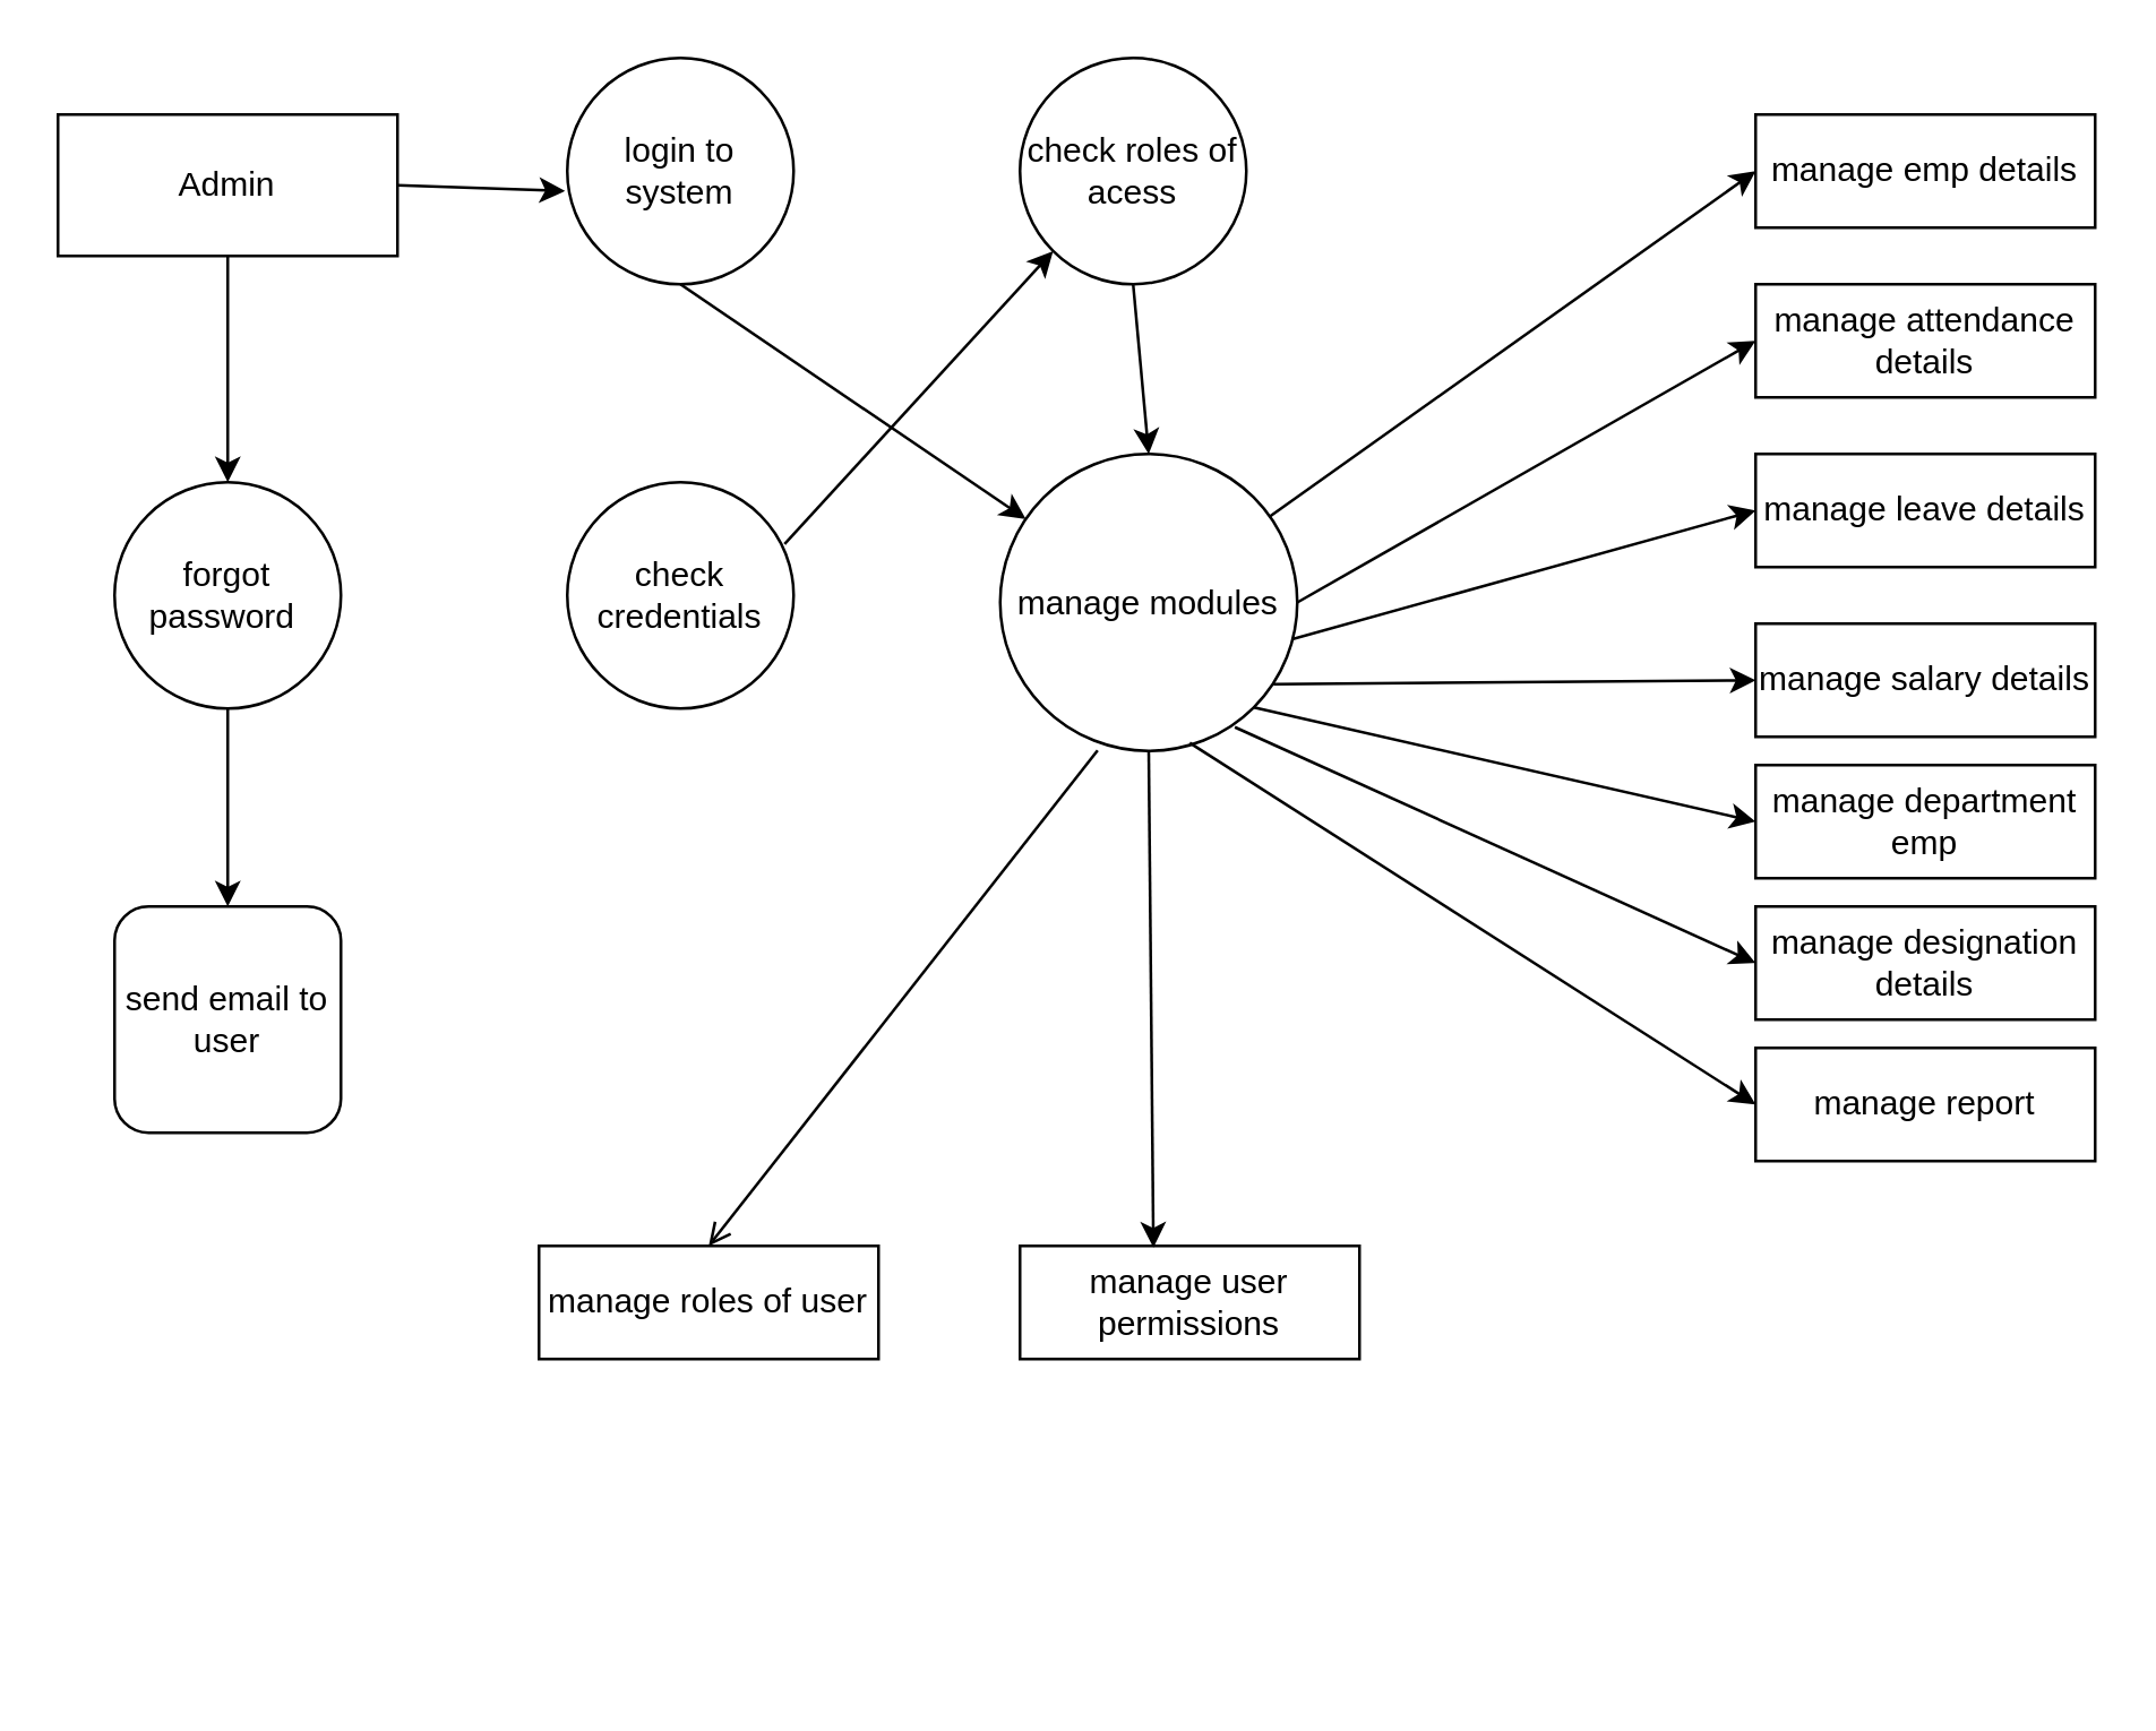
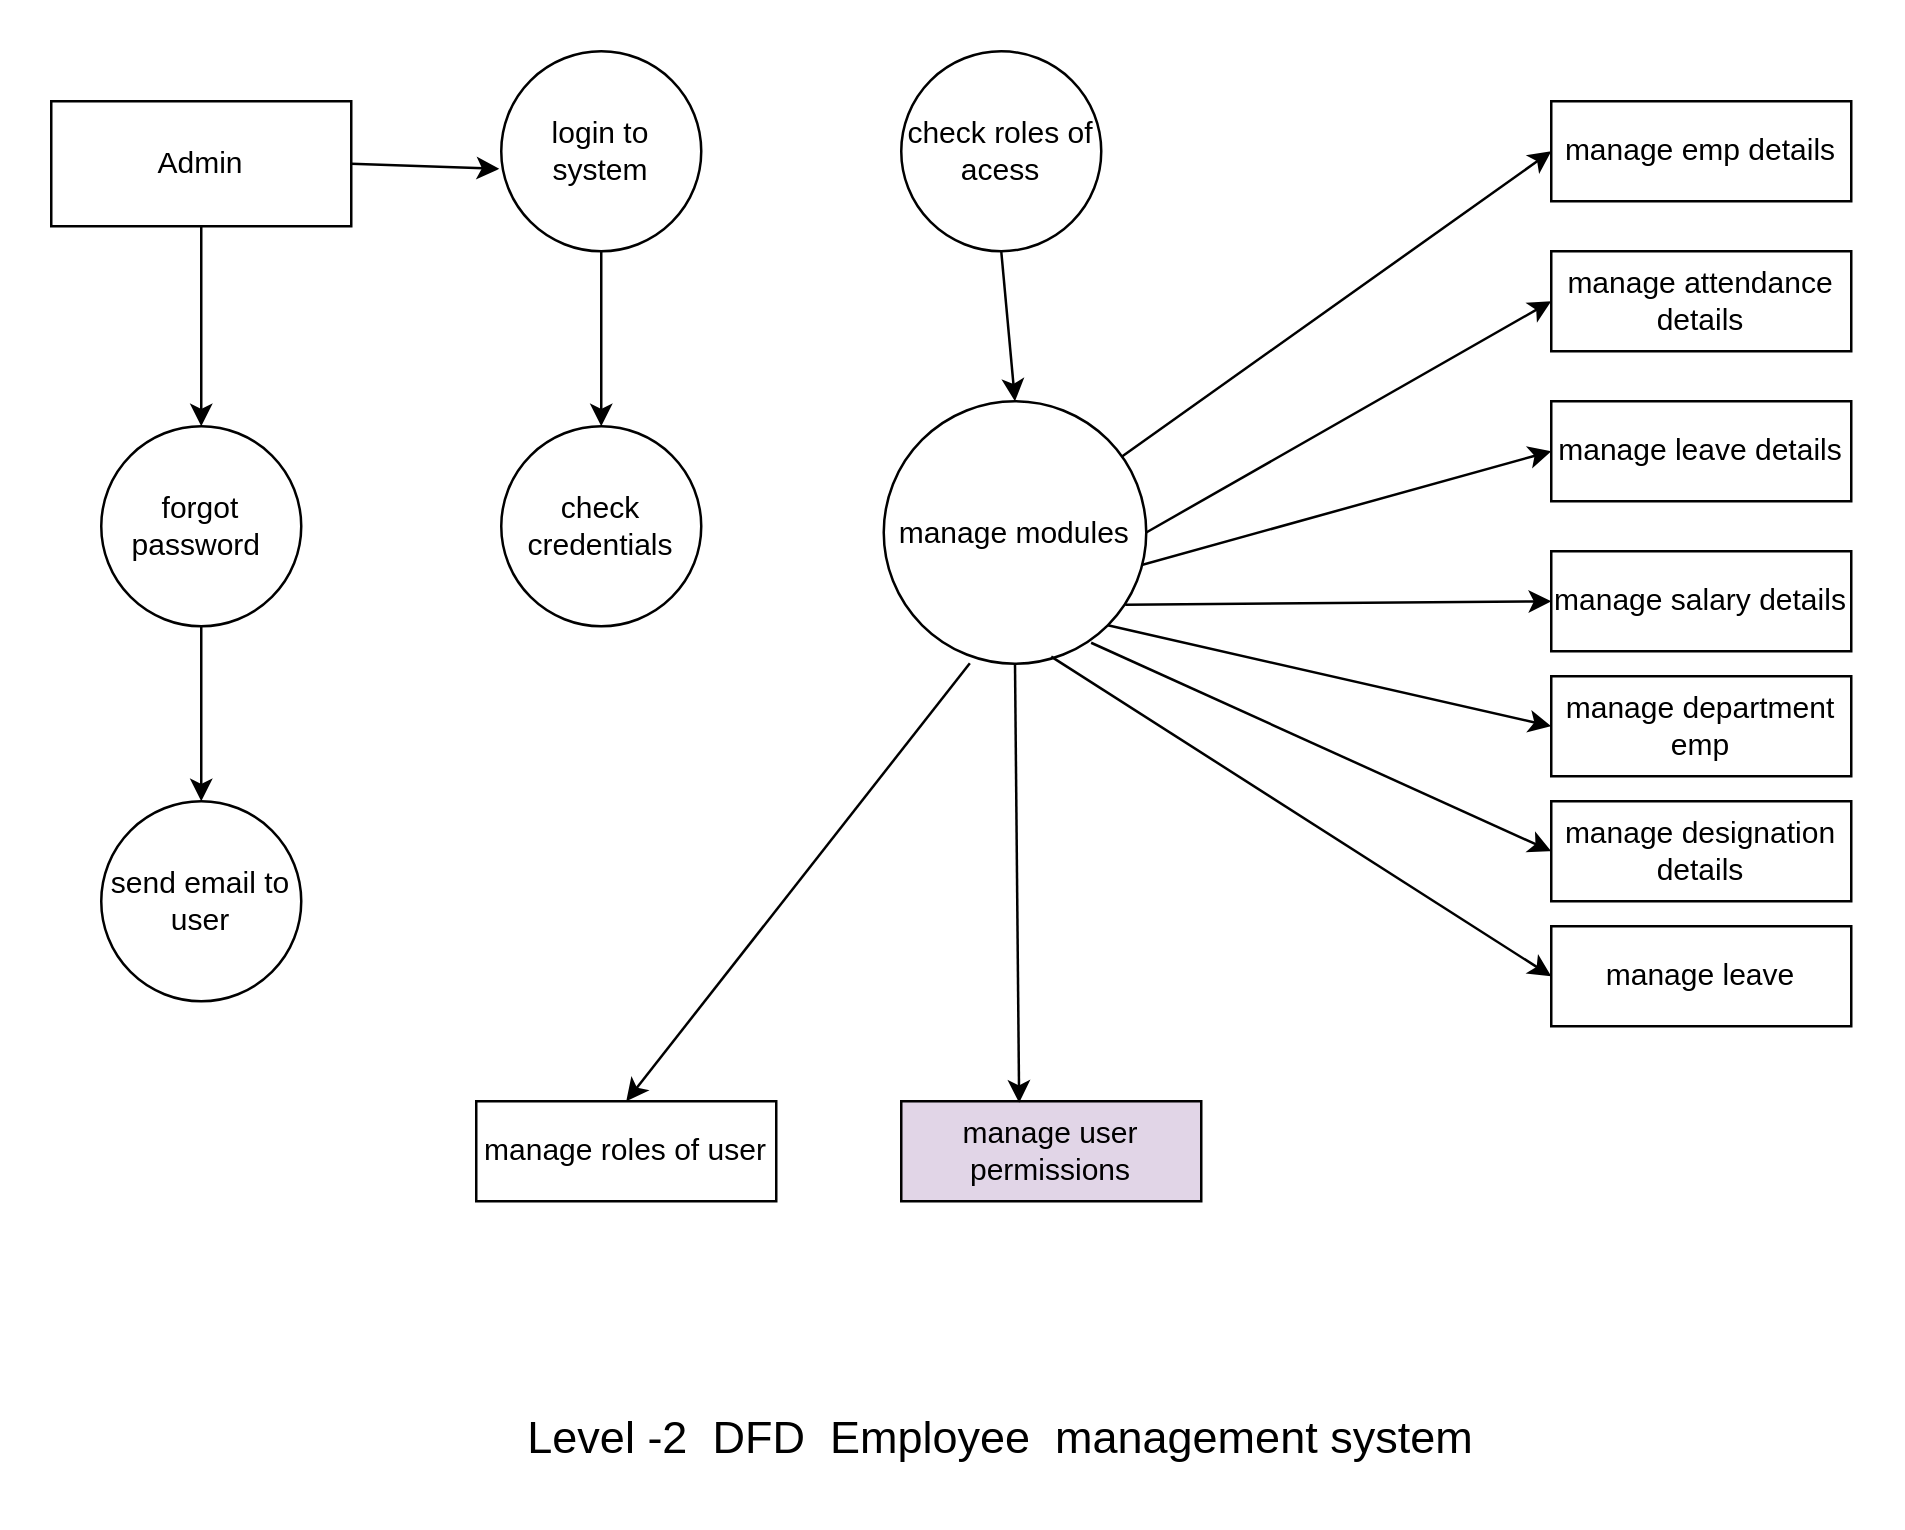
  <mxCell id="0" />
  <mxCell id="1" parent="0" />
  <mxCell id="2" value="login to system" style="ellipse;whiteSpace=wrap;html=1;aspect=fixed;" parent="1" vertex="1"><mxGeometry x="200" y="20" width="80" height="80" as="geometry" /></mxCell>
  <mxCell id="3" value="check credentials" style="ellipse;whiteSpace=wrap;html=1;aspect=fixed;" parent="1" vertex="1"><mxGeometry x="200" y="170" width="80" height="80" as="geometry" /></mxCell>
  <mxCell id="4" value="check roles of acess" style="ellipse;whiteSpace=wrap;html=1;aspect=fixed;" parent="1" vertex="1"><mxGeometry x="360" y="20" width="80" height="80" as="geometry" /></mxCell>
  <mxCell id="5" value="forgot&lt;br&gt;password&amp;nbsp;" style="ellipse;whiteSpace=wrap;html=1;aspect=fixed;" parent="1" vertex="1"><mxGeometry x="40" y="170" width="80" height="80" as="geometry" /></mxCell>
- <mxCell id="6" value="send email to user" style="whiteSpace=wrap;html=1;aspect=fixed;rounded=1;" parent="1" vertex="1"><mxGeometry x="40" y="320" width="80" height="80" as="geometry" /></mxCell>
+ <mxCell id="6" value="send email to user" style="ellipse;whiteSpace=wrap;html=1;aspect=fixed;" parent="1" vertex="1"><mxGeometry x="40" y="320" width="80" height="80" as="geometry" /></mxCell>
  <mxCell id="7" value="Admin" style="rounded=0;whiteSpace=wrap;html=1;" parent="1" vertex="1"><mxGeometry x="20" y="40" width="120" height="50" as="geometry" /></mxCell>
  <mxCell id="8" value="" style="endArrow=classic;html=1;rounded=0;entryX=0.5;entryY=0;entryDx=0;entryDy=0;" parent="1" target="5" edge="1"><mxGeometry width="50" height="50" relative="1" as="geometry"><mxPoint x="80" y="90" as="sourcePoint" /><mxPoint x="120" y="100" as="targetPoint" /></mxGeometry></mxCell>
  <mxCell id="9" value="" style="endArrow=classic;html=1;rounded=0;exitX=0.5;exitY=1;exitDx=0;exitDy=0;entryX=0.5;entryY=0;entryDx=0;entryDy=0;" parent="1" source="5" target="6" edge="1"><mxGeometry width="50" height="50" relative="1" as="geometry"><mxPoint x="150" y="340" as="sourcePoint" /><mxPoint x="200" y="290" as="targetPoint" /></mxGeometry></mxCell>
  <mxCell id="10" value="" style="endArrow=classic;html=1;rounded=0;entryX=-0.01;entryY=0.588;entryDx=0;entryDy=0;exitX=1;exitY=0.5;exitDx=0;exitDy=0;entryPerimeter=0;" parent="1" source="7" target="2" edge="1"><mxGeometry width="50" height="50" relative="1" as="geometry"><mxPoint x="140" y="70" as="sourcePoint" /><mxPoint x="190" y="20" as="targetPoint" /></mxGeometry></mxCell>
- <mxCell id="11" value="" style="endArrow=classic;html=1;rounded=0;entryX=0;entryY=1;entryDx=0;entryDy=0;exitX=0.96;exitY=0.273;exitDx=0;exitDy=0;exitPerimeter=0;" parent="1" source="3" target="4" edge="1"><mxGeometry width="50" height="50" relative="1" as="geometry"><mxPoint x="280" y="210" as="sourcePoint" /><mxPoint x="330" y="160" as="targetPoint" /></mxGeometry></mxCell>
- <mxCell id="12" value="" style="endArrow=classic;html=1;rounded=0;exitX=0.5;exitY=1;exitDx=0;exitDy=0;" parent="1" source="2" target="29" edge="1"><mxGeometry width="50" height="50" relative="1" as="geometry"><mxPoint x="380" y="260" as="sourcePoint" /><mxPoint x="430" y="210" as="targetPoint" /></mxGeometry></mxCell>
+ <mxCell id="12" value="" style="endArrow=classic;html=1;rounded=0;exitX=0.5;exitY=1;exitDx=0;exitDy=0;entryX=0.5;entryY=0;entryDx=0;entryDy=0;" parent="1" source="2" target="3" edge="1"><mxGeometry width="50" height="50" relative="1" as="geometry"><mxPoint x="380" y="260" as="sourcePoint" /><mxPoint x="430" y="210" as="targetPoint" /></mxGeometry></mxCell>
  <mxCell id="13" value="" style="endArrow=classic;html=1;rounded=0;exitX=0.5;exitY=1;exitDx=0;exitDy=0;entryX=0.5;entryY=0;entryDx=0;entryDy=0;" parent="1" source="4" target="29" edge="1"><mxGeometry width="50" height="50" relative="1" as="geometry"><mxPoint x="380" y="260" as="sourcePoint" /><mxPoint x="430" y="210" as="targetPoint" /></mxGeometry></mxCell>
  <mxCell id="14" value="manage roles of user" style="rounded=0;whiteSpace=wrap;html=1;" parent="1" vertex="1"><mxGeometry x="190" y="440" width="120" height="40" as="geometry" /></mxCell>
- <mxCell id="15" value="manage user permissions" style="rounded=0;whiteSpace=wrap;html=1;" parent="1" vertex="1"><mxGeometry x="360" y="440" width="120" height="40" as="geometry" /></mxCell>
- <mxCell id="16" value="manage report" style="rounded=0;whiteSpace=wrap;html=1;" parent="1" vertex="1"><mxGeometry x="620" y="370" width="120" height="40" as="geometry" /></mxCell>
+ <mxCell id="15" value="manage user permissions" style="rounded=0;whiteSpace=wrap;html=1;fillColor=#e1d5e7;" parent="1" vertex="1"><mxGeometry x="360" y="440" width="120" height="40" as="geometry" /></mxCell>
+ <mxCell id="16" value="manage leave" style="rounded=0;whiteSpace=wrap;html=1;" parent="1" vertex="1"><mxGeometry x="620" y="370" width="120" height="40" as="geometry" /></mxCell>
  <mxCell id="17" value="manage designation details" style="rounded=0;whiteSpace=wrap;html=1;" parent="1" vertex="1"><mxGeometry x="620" y="320" width="120" height="40" as="geometry" /></mxCell>
  <mxCell id="18" value="manage department emp" style="rounded=0;whiteSpace=wrap;html=1;" parent="1" vertex="1"><mxGeometry x="620" y="270" width="120" height="40" as="geometry" /></mxCell>
  <mxCell id="19" value="manage salary details" style="rounded=0;whiteSpace=wrap;html=1;" parent="1" vertex="1"><mxGeometry x="620" y="220" width="120" height="40" as="geometry" /></mxCell>
  <mxCell id="20" value="manage leave details" style="rounded=0;whiteSpace=wrap;html=1;" parent="1" vertex="1"><mxGeometry x="620" y="160" width="120" height="40" as="geometry" /></mxCell>
  <mxCell id="21" value="manage attendance details" style="rounded=0;whiteSpace=wrap;html=1;" parent="1" vertex="1"><mxGeometry x="620" y="100" width="120" height="40" as="geometry" /></mxCell>
  <mxCell id="22" value="manage emp details" style="rounded=0;whiteSpace=wrap;html=1;" parent="1" vertex="1"><mxGeometry x="620" y="40" width="120" height="40" as="geometry" /></mxCell>
  <mxCell id="23" value="" style="endArrow=classic;html=1;rounded=0;entryX=0;entryY=0.5;entryDx=0;entryDy=0;startArrow=none;" parent="1" source="29" target="22" edge="1"><mxGeometry width="50" height="50" relative="1" as="geometry"><mxPoint x="445" y="210" as="sourcePoint" /><mxPoint x="495" y="160" as="targetPoint" /></mxGeometry></mxCell>
  <mxCell id="24" value="" style="endArrow=classic;html=1;rounded=0;exitX=1;exitY=0.5;exitDx=0;exitDy=0;" parent="1" source="29" edge="1"><mxGeometry width="50" height="50" relative="1" as="geometry"><mxPoint x="570" y="170" as="sourcePoint" /><mxPoint x="620" y="120" as="targetPoint" /></mxGeometry></mxCell>
  <mxCell id="25" value="" style="endArrow=classic;html=1;rounded=0;" parent="1" edge="1"><mxGeometry width="50" height="50" relative="1" as="geometry"><mxPoint x="440" y="230" as="sourcePoint" /><mxPoint x="620" y="180" as="targetPoint" /></mxGeometry></mxCell>
  <mxCell id="26" value="" style="endArrow=classic;html=1;rounded=0;exitX=0.5;exitY=1;exitDx=0;exitDy=0;entryX=0.393;entryY=0.015;entryDx=0;entryDy=0;entryPerimeter=0;" parent="1" source="29" target="15" edge="1"><mxGeometry width="50" height="50" relative="1" as="geometry"><mxPoint x="390" y="360" as="sourcePoint" /><mxPoint x="565" y="260" as="targetPoint" /></mxGeometry></mxCell>
- <mxCell id="27" value="" style="endArrow=open;html=1;rounded=0;exitX=0.328;exitY=0.998;exitDx=0;exitDy=0;exitPerimeter=0;entryX=0.5;entryY=0;entryDx=0;entryDy=0;" parent="1" source="29" target="14" edge="1"><mxGeometry width="50" height="50" relative="1" as="geometry"><mxPoint x="330" y="370" as="sourcePoint" /><mxPoint x="505" y="270" as="targetPoint" /></mxGeometry></mxCell>
+ <mxCell id="27" value="" style="endArrow=classic;html=1;rounded=0;exitX=0.328;exitY=0.998;exitDx=0;exitDy=0;exitPerimeter=0;entryX=0.5;entryY=0;entryDx=0;entryDy=0;" parent="1" source="29" target="14" edge="1"><mxGeometry width="50" height="50" relative="1" as="geometry"><mxPoint x="330" y="370" as="sourcePoint" /><mxPoint x="505" y="270" as="targetPoint" /></mxGeometry></mxCell>
  <mxCell id="28" value="" style="endArrow=none;html=1;rounded=0;entryX=0;entryY=0.5;entryDx=0;entryDy=0;" parent="1" target="29" edge="1"><mxGeometry width="50" height="50" relative="1" as="geometry"><mxPoint x="445" y="210" as="sourcePoint" /><mxPoint x="620" y="60" as="targetPoint" /></mxGeometry></mxCell>
  <mxCell id="29" value="manage modules" style="ellipse;whiteSpace=wrap;html=1;aspect=fixed;" parent="1" vertex="1"><mxGeometry x="353" y="160" width="105" height="105" as="geometry" /></mxCell>
  <mxCell id="30" value="" style="endArrow=classic;html=1;rounded=0;exitX=0.92;exitY=0.775;exitDx=0;exitDy=0;exitPerimeter=0;" parent="1" source="29" edge="1"><mxGeometry width="50" height="50" relative="1" as="geometry"><mxPoint x="570" y="290" as="sourcePoint" /><mxPoint x="620" y="240" as="targetPoint" /></mxGeometry></mxCell>
  <mxCell id="31" value="" style="endArrow=classic;html=1;rounded=0;exitX=1;exitY=1;exitDx=0;exitDy=0;" parent="1" source="29" edge="1"><mxGeometry width="50" height="50" relative="1" as="geometry"><mxPoint x="570" y="340" as="sourcePoint" /><mxPoint x="620" y="290" as="targetPoint" /></mxGeometry></mxCell>
  <mxCell id="32" value="" style="endArrow=classic;html=1;rounded=0;exitX=0.79;exitY=0.92;exitDx=0;exitDy=0;exitPerimeter=0;" parent="1" source="29" edge="1"><mxGeometry width="50" height="50" relative="1" as="geometry"><mxPoint x="430" y="250" as="sourcePoint" /><mxPoint x="620" y="340" as="targetPoint" /></mxGeometry></mxCell>
  <mxCell id="33" value="" style="endArrow=classic;html=1;rounded=0;exitX=0.638;exitY=0.973;exitDx=0;exitDy=0;exitPerimeter=0;" parent="1" source="29" edge="1"><mxGeometry width="50" height="50" relative="1" as="geometry"><mxPoint x="570" y="440" as="sourcePoint" /><mxPoint x="620" y="390" as="targetPoint" /></mxGeometry></mxCell>
+ <mxCell id="34" value="&lt;font style=&quot;font-size: 18px;&quot;&gt;Level -2&amp;nbsp; DFD&amp;nbsp; Employee&amp;nbsp; management system&lt;/font&gt;" style="text;html=1;strokeColor=none;fillColor=none;align=center;verticalAlign=middle;whiteSpace=wrap;rounded=0;" parent="1" vertex="1"><mxGeometry x="120" y="560" width="560" height="30" as="geometry" /></mxCell>
